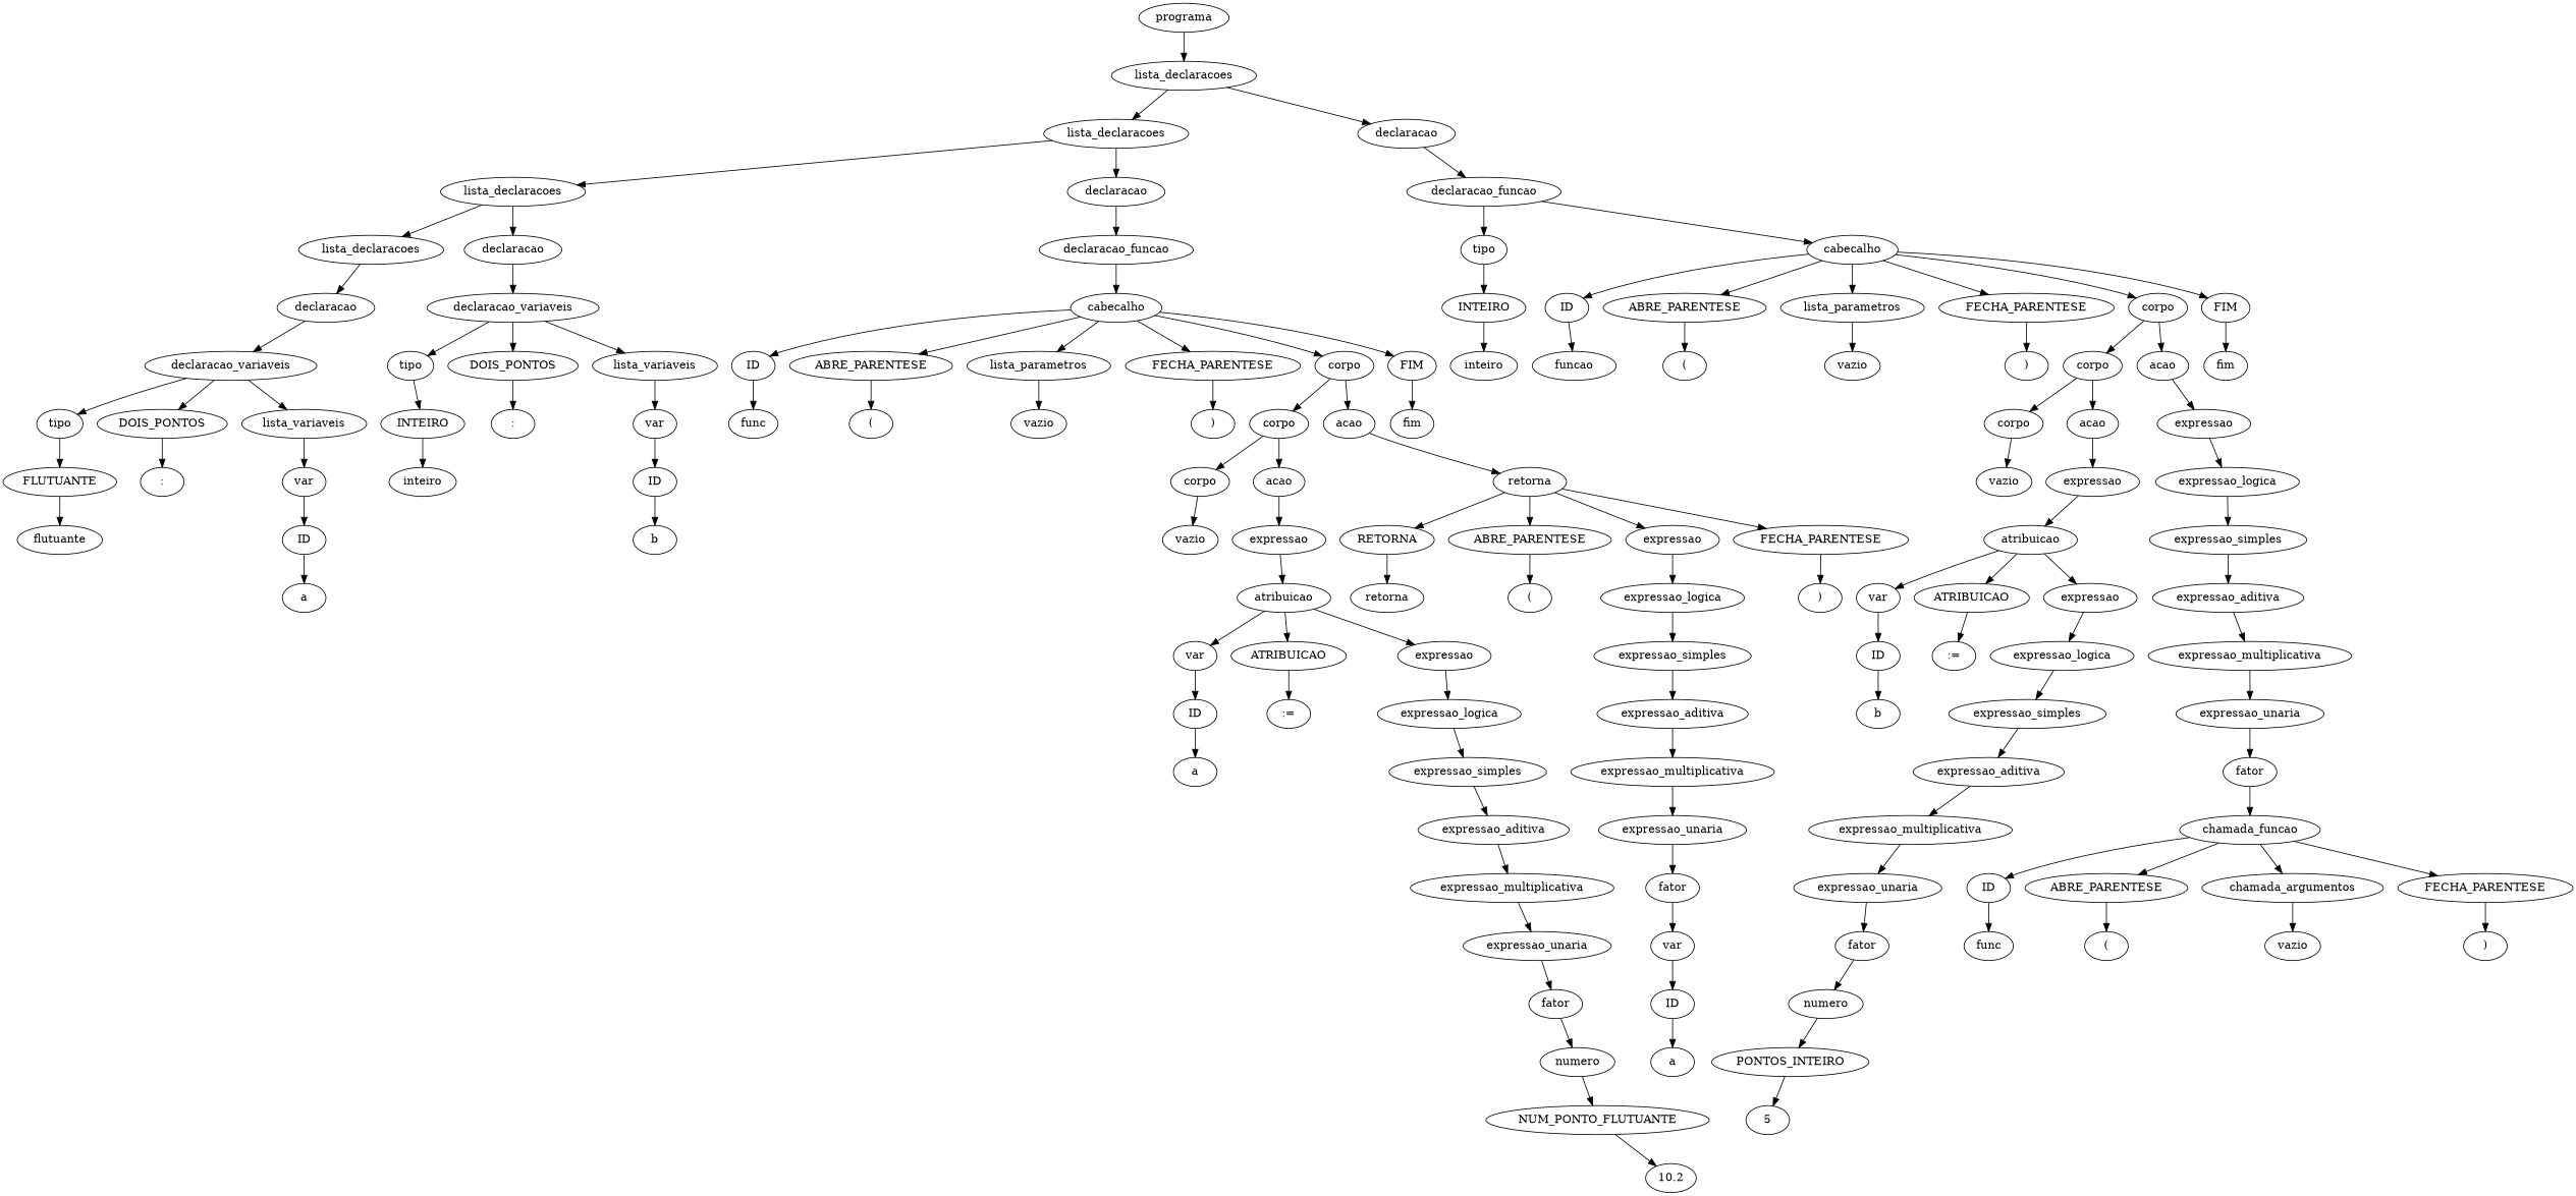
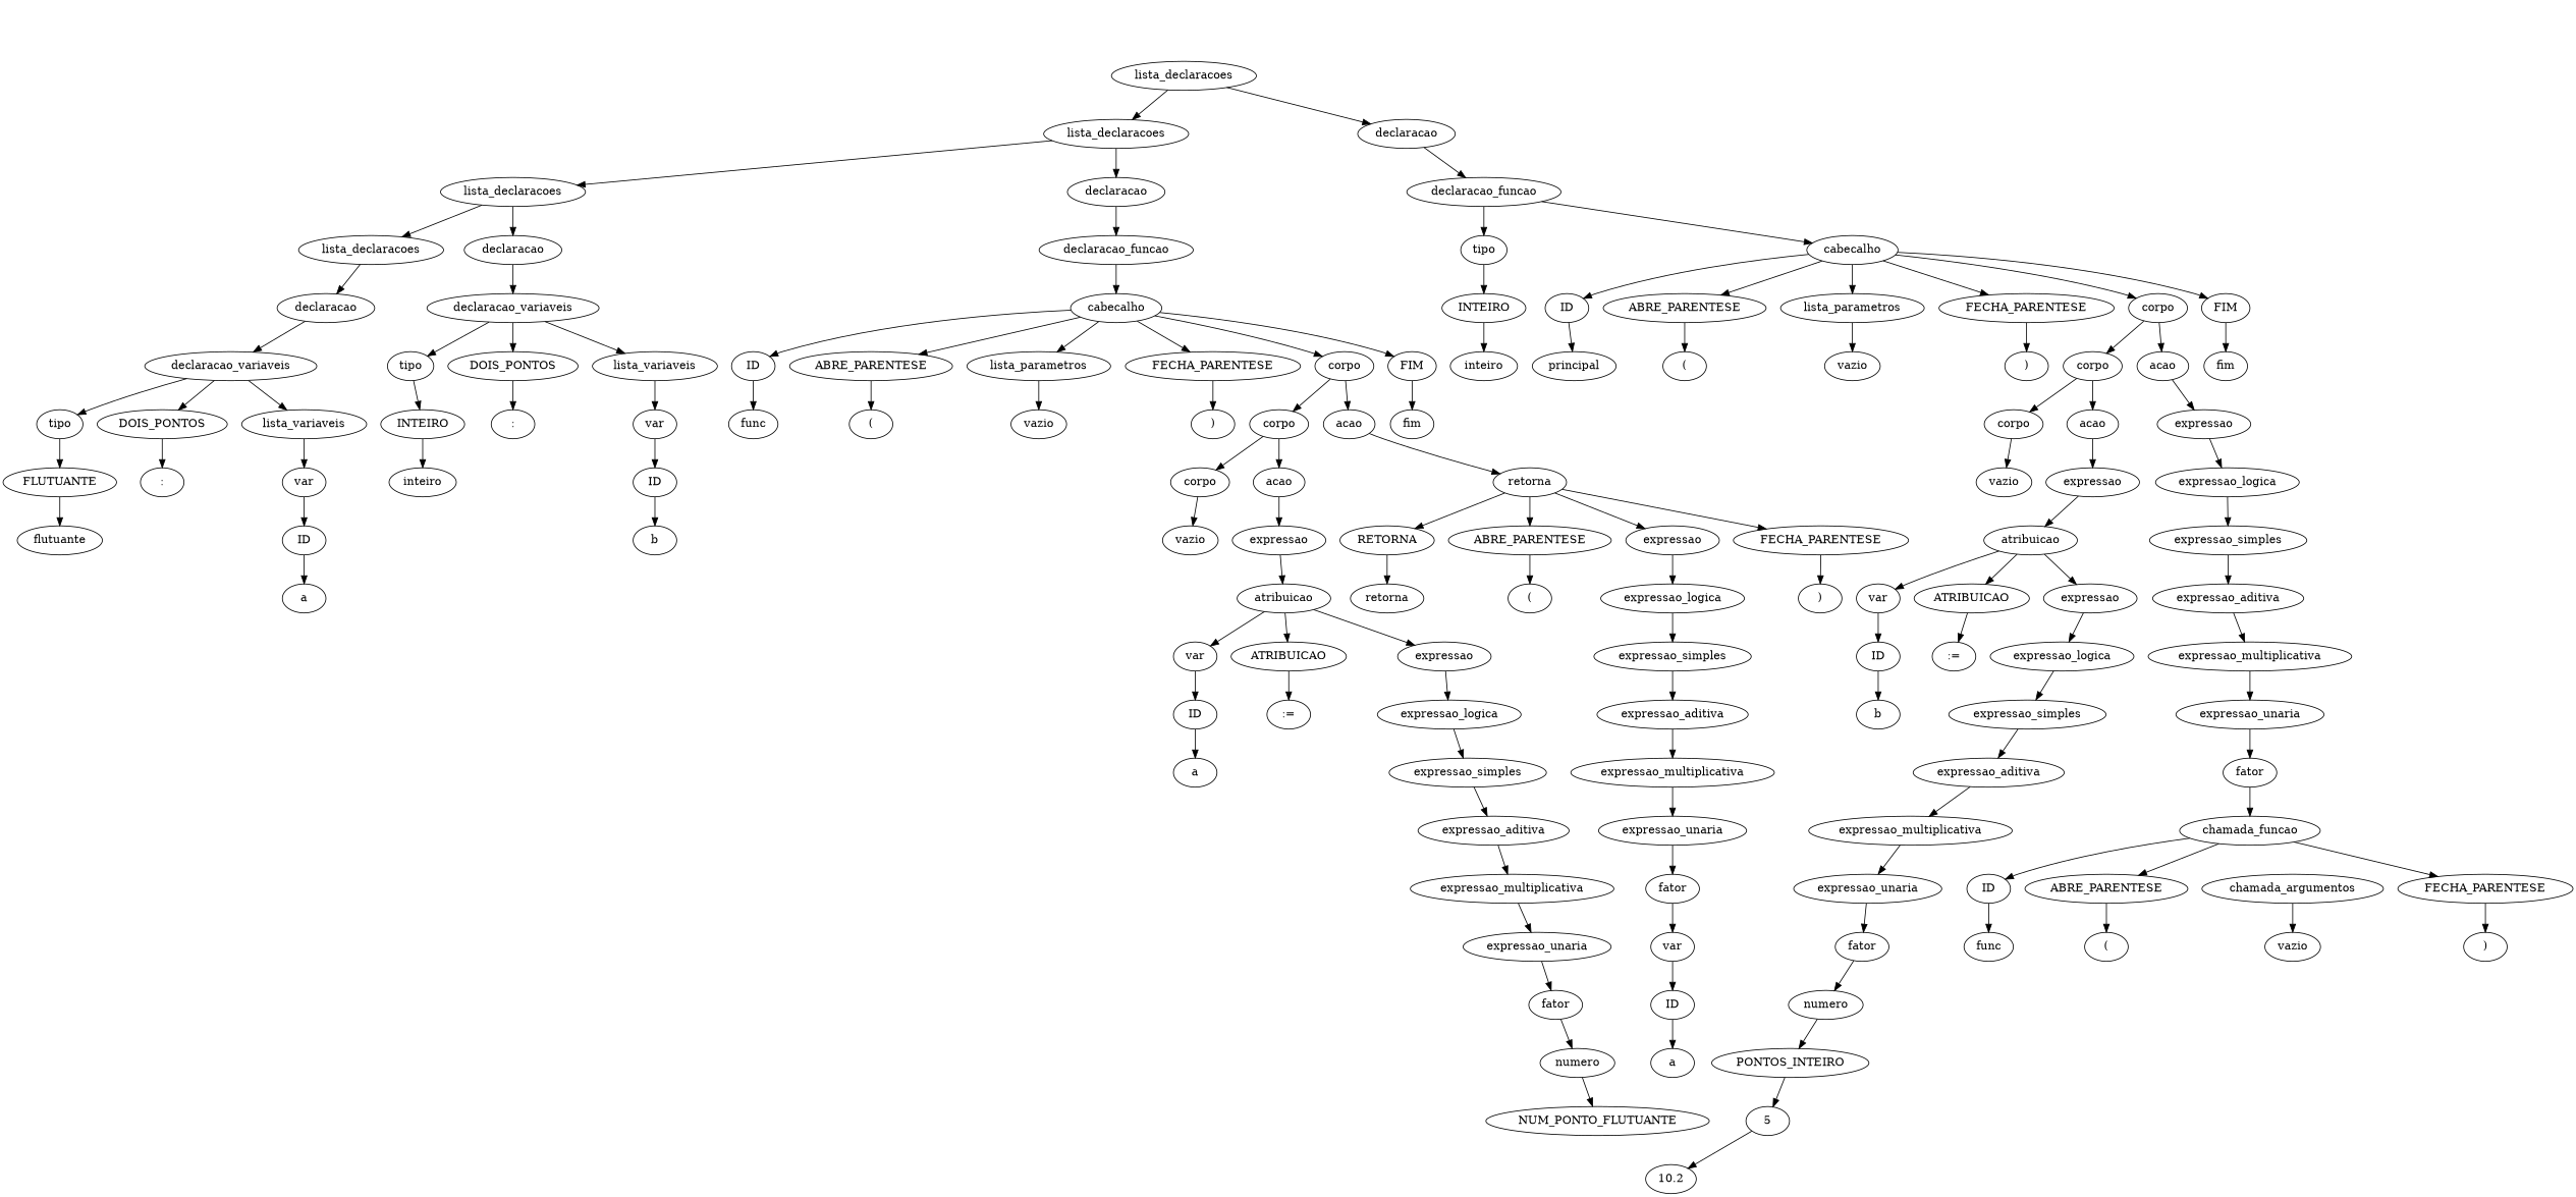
  digraph {
-   n1 [label=programa]
    n2 [label=lista_declaracoes]
    n3 [label=lista_declaracoes]
    n4 [label=declaracao]
    n5 [label=lista_declaracoes]
    n6 [label=declaracao]
    n7 [label=declaracao_funcao]
    n8 [label=lista_declaracoes]
    n9 [label=declaracao]
    n10 [label=declaracao_funcao]
    n11 [label=declaracao]
    n12 [label=declaracao_variaveis]
    n13 [label=declaracao_variaveis]
    n14 [label=tipo]
    n15 [label=DOIS_PONTOS]
    n16 [label=lista_variaveis]
    n17 [label=FLUTUANTE]
    n18 [label=":"]
    n19 [label=var]
    n20 [label=flutuante]
    n21 [label=ID]
    n22 [label=a]
    n23 [label=tipo]
    n24 [label=DOIS_PONTOS]
    n25 [label=lista_variaveis]
    n26 [label=INTEIRO]
    n27 [label=":"]
    n28 [label=var]
    n29 [label=inteiro]
    n30 [label=ID]
    n31 [label=b]
    n32 [label=cabecalho]
    n33 [label=ID]
    n34 [label=ABRE_PARENTESE]
    n35 [label=lista_parametros]
    n36 [label=FECHA_PARENTESE]
    n37 [label=corpo]
    n38 [label=FIM]
    n39 [label=func]
    n40 [label="("]
    n41 [label=vazio]
    n42 [label=")"]
    n43 [label=corpo]
    n44 [label=acao]
    n45 [label=fim]
    n46 [label=corpo]
    n47 [label=acao]
    n48 [label=retorna]
    n49 [label=vazio]
    n50 [label=expressao]
    n51 [label=atribuicao]
    n52 [label=var]
    n53 [label=ATRIBUICAO]
    n54 [label=expressao]
    n55 [label=ID]
    n56 [label=":="]
    n57 [label=expressao_logica]
    n58 [label=a]
    n59 [label=expressao_simples]
    n60 [label=expressao_aditiva]
    n61 [label=expressao_multiplicativa]
    n62 [label=expressao_unaria]
    n63 [label=fator]
    n64 [label=numero]
    n65 [label=NUM_PONTO_FLUTUANTE]
    n66 [label=10.2]
    n67 [label=RETORNA]
    n68 [label=ABRE_PARENTESE]
    n69 [label=expressao]
    n70 [label=FECHA_PARENTESE]
    n71 [label=retorna]
    n72 [label="("]
    n73 [label=expressao_logica]
    n74 [label=")"]
    n75 [label=expressao_simples]
    n76 [label=expressao_aditiva]
    n77 [label=expressao_multiplicativa]
    n78 [label=expressao_unaria]
    n79 [label=fator]
    n80 [label=var]
    n81 [label=ID]
    n82 [label=a]
    n83 [label=tipo]
    n84 [label=cabecalho]
    n85 [label=INTEIRO]
    n86 [label=ID]
    n87 [label=ABRE_PARENTESE]
    n88 [label=lista_parametros]
    n89 [label=FECHA_PARENTESE]
    n90 [label=corpo]
    n91 [label=FIM]
    n92 [label=inteiro]
-   n93 [label=funcao]
+   n93 [label=principal]
    n94 [label="("]
    n95 [label=vazio]
    n96 [label=")"]
    n97 [label=corpo]
    n98 [label=acao]
    n99 [label=fim]
    n100 [label=corpo]
    n101 [label=acao]
    n102 [label=expressao]
    n103 [label=vazio]
    n104 [label=expressao]
    n105 [label=atribuicao]
    n106 [label=var]
    n107 [label=ATRIBUICAO]
    n108 [label=expressao]
    n109 [label=ID]
    n110 [label=":="]
    n111 [label=expressao_logica]
    n112 [label=b]
    n113 [label=expressao_simples]
    n114 [label=expressao_aditiva]
    n115 [label=expressao_multiplicativa]
    n116 [label=expressao_unaria]
    n117 [label=fator]
    n118 [label=numero]
    n119 [label=PONTOS_INTEIRO]
    n120 [label=5]
    n121 [label=expressao_logica]
    n122 [label=expressao_simples]
    n123 [label=expressao_aditiva]
    n124 [label=expressao_multiplicativa]
    n125 [label=expressao_unaria]
    n126 [label=fator]
    n127 [label=chamada_funcao]
    n128 [label=ID]
    n129 [label=ABRE_PARENTESE]
    n130 [label=chamada_argumentos]
    n131 [label=FECHA_PARENTESE]
    n132 [label=func]
    n133 [label="("]
    n134 [label=vazio]
    n135 [label=")"]
-   n1 -> n2
    n2 -> n3
    n2 -> n4
    n3 -> n5
    n3 -> n6
    n4 -> n7
    n5 -> n8
    n5 -> n9
    n6 -> n10
    n7 -> n83
    n7 -> n84
    n8 -> n11
    n9 -> n12
    n10 -> n32
    n11 -> n13
    n12 -> n23
    n12 -> n24
    n12 -> n25
    n13 -> n14
    n13 -> n15
    n13 -> n16
    n14 -> n17
    n15 -> n18
    n16 -> n19
    n17 -> n20
    n19 -> n21
    n21 -> n22
    n23 -> n26
    n24 -> n27
    n25 -> n28
    n26 -> n29
    n28 -> n30
    n30 -> n31
    n32 -> n33
    n32 -> n34
    n32 -> n35
    n32 -> n36
    n32 -> n37
    n32 -> n38
    n33 -> n39
    n34 -> n40
    n35 -> n41
    n36 -> n42
    n37 -> n43
    n37 -> n44
    n38 -> n45
    n43 -> n46
    n43 -> n47
    n44 -> n48
    n46 -> n49
    n47 -> n50
    n48 -> n67
    n48 -> n68
    n48 -> n69
    n48 -> n70
    n50 -> n51
    n51 -> n52
    n51 -> n53
    n51 -> n54
    n52 -> n55
    n53 -> n56
    n54 -> n57
    n55 -> n58
    n57 -> n59
    n59 -> n60
    n60 -> n61
    n61 -> n62
    n62 -> n63
    n63 -> n64
    n64 -> n65
-   n65 -> n66
+   n120 -> n66
    n67 -> n71
    n68 -> n72
    n69 -> n73
    n70 -> n74
    n73 -> n75
    n75 -> n76
    n76 -> n77
    n77 -> n78
    n78 -> n79
    n79 -> n80
    n80 -> n81
    n81 -> n82
    n83 -> n85
    n84 -> n86
    n84 -> n87
    n84 -> n88
    n84 -> n89
    n84 -> n90
    n84 -> n91
    n85 -> n92
    n86 -> n93
    n87 -> n94
    n88 -> n95
    n89 -> n96
    n90 -> n97
    n90 -> n98
    n91 -> n99
    n97 -> n100
    n97 -> n101
    n98 -> n102
    n100 -> n103
    n101 -> n104
    n102 -> n121
    n104 -> n105
    n105 -> n106
    n105 -> n107
    n105 -> n108
    n106 -> n109
    n107 -> n110
    n108 -> n111
    n109 -> n112
    n111 -> n113
    n113 -> n114
    n114 -> n115
    n115 -> n116
    n116 -> n117
    n117 -> n118
    n118 -> n119
    n119 -> n120
    n121 -> n122
    n122 -> n123
    n123 -> n124
    n124 -> n125
    n125 -> n126
    n126 -> n127
    n127 -> n128
    n127 -> n129
-   n127 -> n130
    n127 -> n131
    n128 -> n132
    n129 -> n133
    n130 -> n134
    n131 -> n135
  }
